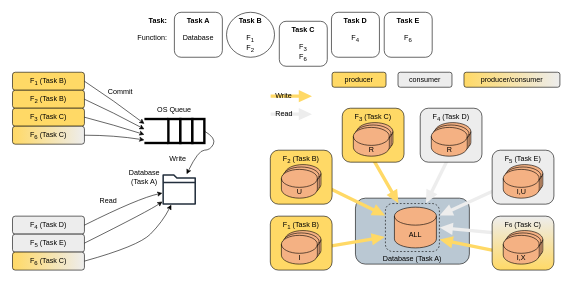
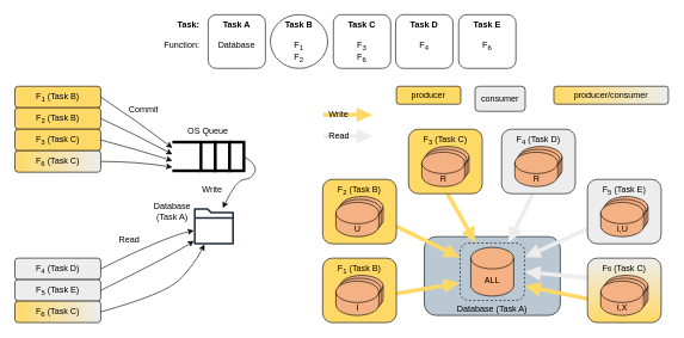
  <mxCell id="0" />
  <mxCell id="1" parent="0" />
  <mxCell id="2" value="F&lt;sub&gt;1&lt;/sub&gt; (Task B)" style="rounded=1;whiteSpace=wrap;html=1;fillColor=#ffd966;" parent="1" vertex="1"><mxGeometry y="120" width="120" height="30" as="geometry" x="20" /></mxCell>
  <mxCell id="3" value="F&lt;sub&gt;2&lt;/sub&gt; (Task B)" style="rounded=1;whiteSpace=wrap;html=1;fillColor=#ffd966;" parent="1" vertex="1"><mxGeometry y="150" width="120" height="30" as="geometry" x="20" /></mxCell>
  <mxCell id="4" value="F&lt;sub&gt;3&lt;/sub&gt; (Task C)" style="rounded=1;whiteSpace=wrap;html=1;fillColor=#ffd966;" parent="1" vertex="1"><mxGeometry y="180" width="120" height="30" as="geometry" x="20" /></mxCell>
  <mxCell id="5" value="F&lt;sub&gt;6&lt;/sub&gt; (Task C)" style="rounded=1;whiteSpace=wrap;html=1;fillColor=#ffd966;gradientColor=#ededed;gradientDirection=east;" parent="1" vertex="1"><mxGeometry y="210" width="120" height="30" as="geometry" x="20" /></mxCell>
  <mxCell id="6" value="F&lt;sub&gt;4&lt;/sub&gt; (Task D)" style="rounded=1;whiteSpace=wrap;html=1;fillColor=#ededed;gradientColor=none;gradientDirection=east;" parent="1" vertex="1"><mxGeometry y="360" width="120" height="30" as="geometry" x="20" /></mxCell>
  <mxCell id="7" value="F&lt;sub&gt;5&lt;/sub&gt; (Task E)" style="rounded=1;whiteSpace=wrap;html=1;fillColor=#ededed;gradientColor=none;gradientDirection=east;" parent="1" vertex="1"><mxGeometry y="390" width="120" height="30" as="geometry" x="20" /></mxCell>
  <mxCell id="8" value="F&lt;sub&gt;6&lt;/sub&gt; (Task C)" style="rounded=1;whiteSpace=wrap;html=1;fillColor=#ffd966;gradientColor=#ededed;gradientDirection=east;" parent="1" vertex="1"><mxGeometry y="420" width="120" height="30" as="geometry" x="20" /></mxCell>
  <mxCell id="9" value="" style="group;rounded=0;" parent="1" vertex="1" connectable="0"><mxGeometry x="240" y="198" width="100" height="40" as="geometry" /></mxCell>
  <mxCell id="10" value="" style="rounded=0;whiteSpace=wrap;html=1;strokeWidth=4;" parent="9" vertex="1"><mxGeometry x="40" width="20" height="40" as="geometry" /></mxCell>
  <mxCell id="11" value="" style="rounded=0;whiteSpace=wrap;html=1;strokeWidth=4;" parent="9" vertex="1"><mxGeometry x="60" width="20" height="40" as="geometry" /></mxCell>
  <mxCell id="12" value="" style="rounded=0;whiteSpace=wrap;html=1;strokeWidth=4;" parent="9" vertex="1"><mxGeometry x="80" width="20" height="40" as="geometry" /></mxCell>
  <mxCell id="13" value="" style="endArrow=none;html=1;rounded=0;entryX=0;entryY=0;entryDx=0;entryDy=0;strokeWidth=4;" parent="9" target="10" edge="1"><mxGeometry width="50" height="50" relative="1" as="geometry"><mxPoint as="sourcePoint" /><mxPoint x="30" y="10" as="targetPoint" /></mxGeometry></mxCell>
  <mxCell id="14" value="" style="endArrow=none;html=1;rounded=0;entryX=0;entryY=1;entryDx=0;entryDy=0;strokeWidth=4;" parent="9" target="10" edge="1"><mxGeometry width="50" height="50" relative="1" as="geometry"><mxPoint y="40" as="sourcePoint" /><mxPoint x="50" y="10" as="targetPoint" /></mxGeometry></mxCell>
  <mxCell id="15" value="" style="sketch=0;outlineConnect=0;fontColor=#232F3E;gradientColor=none;fillColor=#232F3D;strokeColor=none;dashed=0;verticalLabelPosition=bottom;verticalAlign=top;align=center;html=1;fontSize=12;fontStyle=0;aspect=fixed;pointerEvents=1;shape=mxgraph.aws4.folder;" parent="1" vertex="1"><mxGeometry x="270" y="290" width="56.03" height="51" as="geometry" /></mxCell>
  <mxCell id="16" value="" style="endArrow=classic;html=1;rounded=0;exitX=1;exitY=0.5;exitDx=0;exitDy=0;curved=1;" parent="1" source="6" target="15" edge="1"><mxGeometry width="50" height="50" relative="1" as="geometry"><mxPoint x="330" y="380" as="sourcePoint" /><mxPoint x="282" y="292" as="targetPoint" /><Array as="points"><mxPoint x="230" y="330" /></Array></mxGeometry></mxCell>
  <mxCell id="17" value="" style="endArrow=classic;html=1;rounded=0;exitX=1;exitY=0.5;exitDx=0;exitDy=0;curved=1;" parent="1" source="7" target="15" edge="1"><mxGeometry width="50" height="50" relative="1" as="geometry"><mxPoint x="150" y="328" as="sourcePoint" /><mxPoint x="300" y="292" as="targetPoint" /><Array as="points"><mxPoint x="250" y="350" /></Array></mxGeometry></mxCell>
  <mxCell id="18" value="" style="endArrow=classic;html=1;rounded=0;exitX=1;exitY=0.5;exitDx=0;exitDy=0;curved=1;" parent="1" source="8" target="15" edge="1"><mxGeometry width="50" height="50" relative="1" as="geometry"><mxPoint x="150" y="358" as="sourcePoint" /><mxPoint x="320" y="292" as="targetPoint" /><Array as="points"><mxPoint x="230" y="410" /><mxPoint x="270" y="370" /></Array></mxGeometry></mxCell>
  <mxCell id="19" value="" style="endArrow=classic;html=1;rounded=0;curved=1;exitX=1;exitY=0.5;exitDx=0;exitDy=0;" parent="1" source="12" target="15" edge="1"><mxGeometry width="50" height="50" relative="1" as="geometry"><mxPoint x="350" y="210" as="sourcePoint" /><mxPoint x="430" y="210" as="targetPoint" /><Array as="points"><mxPoint x="360" y="230" /><mxPoint x="350" y="250" /><mxPoint x="330" y="250" /></Array></mxGeometry></mxCell>
  <mxCell id="20" value="Write" style="text;html=1;align=center;verticalAlign=middle;whiteSpace=wrap;rounded=0;" parent="1" vertex="1"><mxGeometry x="266.03" y="250" width="60" height="30" as="geometry" /></mxCell>
  <mxCell id="21" value="" style="endArrow=classic;html=1;rounded=0;exitX=1;exitY=0.5;exitDx=0;exitDy=0;curved=1;" parent="1" source="2" edge="1"><mxGeometry width="50" height="50" relative="1" as="geometry"><mxPoint x="140" y="143" as="sourcePoint" /><mxPoint x="240" y="206" as="targetPoint" /><Array as="points"><mxPoint x="190" y="168" /></Array></mxGeometry></mxCell>
  <mxCell id="22" value="" style="endArrow=classic;html=1;rounded=0;exitX=1;exitY=0.5;exitDx=0;exitDy=0;curved=1;" parent="1" source="3" edge="1"><mxGeometry width="50" height="50" relative="1" as="geometry"><mxPoint x="140" y="173" as="sourcePoint" /><mxPoint x="240" y="215" as="targetPoint" /><Array as="points"><mxPoint x="190" y="188" /></Array></mxGeometry></mxCell>
  <mxCell id="23" value="" style="endArrow=classic;html=1;rounded=0;exitX=1;exitY=0.5;exitDx=0;exitDy=0;curved=1;" parent="1" source="4" edge="1"><mxGeometry width="50" height="50" relative="1" as="geometry"><mxPoint x="140" y="203" as="sourcePoint" /><mxPoint x="240" y="224" as="targetPoint" /><Array as="points"><mxPoint x="190" y="208" /></Array></mxGeometry></mxCell>
  <mxCell id="24" value="" style="endArrow=classic;html=1;rounded=0;exitX=1;exitY=0.5;exitDx=0;exitDy=0;curved=1;" parent="1" source="5" edge="1"><mxGeometry width="50" height="50" relative="1" as="geometry"><mxPoint x="200" y="290" as="sourcePoint" /><mxPoint x="240" y="233" as="targetPoint" /><Array as="points"><mxPoint x="190" y="225" /></Array></mxGeometry></mxCell>
  <mxCell id="25" value="OS Queue" style="text;html=1;align=center;verticalAlign=middle;whiteSpace=wrap;rounded=0;" parent="1" vertex="1"><mxGeometry x="260" y="168" width="60" height="30" as="geometry" /></mxCell>
  <mxCell id="26" value="Commit" style="text;html=1;align=center;verticalAlign=middle;whiteSpace=wrap;rounded=0;" parent="1" vertex="1"><mxGeometry x="170" y="138" width="60" height="30" as="geometry" /></mxCell>
  <mxCell id="27" value="Database&lt;div&gt;(Task A)&lt;/div&gt;" style="text;html=1;align=center;verticalAlign=middle;whiteSpace=wrap;rounded=0;" parent="1" vertex="1"><mxGeometry x="210" y="280" width="60" height="30" as="geometry" /></mxCell>
  <mxCell id="28" value="Read" style="text;html=1;align=center;verticalAlign=middle;whiteSpace=wrap;rounded=0;" parent="1" vertex="1"><mxGeometry x="150" y="320" width="60" height="30" as="geometry" /></mxCell>
  <mxCell id="29" value="producer" style="rounded=1;whiteSpace=wrap;html=1;fillColor=#ffd966;" parent="1" vertex="1"><mxGeometry x="553" y="120" width="90" height="25" as="geometry" /></mxCell>
- <mxCell id="30" value="consumer" style="rounded=1;whiteSpace=wrap;html=1;fillColor=#ededed;" parent="1" vertex="1"><mxGeometry x="663" y="120" width="90" height="25" as="geometry" /></mxCell>
+ <mxCell id="30" value="consumer" style="rounded=1;whiteSpace=wrap;html=1;fillColor=#ededed;" parent="1" vertex="1"><mxGeometry x="663" y="120" width="70" height="35" as="geometry" /></mxCell>
  <mxCell id="31" value="producer/consumer" style="rounded=1;whiteSpace=wrap;html=1;fillColor=#ededed;gradientColor=#ffd966;gradientDirection=west;" parent="1" vertex="1"><mxGeometry x="773" y="120" width="160" height="25" as="geometry" /></mxCell>
  <mxCell id="32" value="" style="shape=flexArrow;endArrow=classic;html=1;rounded=0;width=5.6;endSize=7;endWidth=13.76;fillColor=#ffd966;strokeColor=none;" parent="1" edge="1"><mxGeometry width="50" height="50" relative="1" as="geometry"><mxPoint x="450" y="159.92" as="sourcePoint" /><mxPoint x="520" y="159.92" as="targetPoint" /></mxGeometry></mxCell>
  <mxCell id="33" value="&amp;nbsp; Write" style="text;html=1;align=left;verticalAlign=middle;whiteSpace=wrap;rounded=0;" parent="1" vertex="1"><mxGeometry x="450" y="145" width="70" height="30" as="geometry" /></mxCell>
  <mxCell id="34" value="" style="shape=flexArrow;endArrow=classic;html=1;rounded=0;width=5.6;endSize=7;endWidth=13.76;fillColor=#ededed;strokeColor=none;" parent="1" edge="1"><mxGeometry width="50" height="50" relative="1" as="geometry"><mxPoint x="450" y="189.88" as="sourcePoint" /><mxPoint x="520" y="189.88" as="targetPoint" /></mxGeometry></mxCell>
  <mxCell id="35" value="&amp;nbsp; Read" style="text;html=1;align=left;verticalAlign=middle;whiteSpace=wrap;rounded=0;" parent="1" vertex="1"><mxGeometry x="450" y="175" width="70" height="30" as="geometry" /></mxCell>
  <mxCell id="36" value="Database (Task A)" style="rounded=1;whiteSpace=wrap;html=1;fillColor=#bac8d3;strokeColor=#000000;verticalAlign=bottom;" parent="1" vertex="1"><mxGeometry x="592" y="330" width="190" height="110" as="geometry" /></mxCell>
- <mxCell id="37" value="ALL" style="shape=cylinder3;whiteSpace=wrap;html=1;boundedLbl=1;backgroundOutline=1;size=15;fillColor=#f4b183;" parent="1" vertex="1"><mxGeometry x="657" y="345" width="70" height="68" as="geometry" /></mxCell>
+ <mxCell id="37" value="ALL" style="shape=cylinder3;whiteSpace=wrap;html=1;boundedLbl=1;backgroundOutline=1;size=15;fillColor=#f4b183;" parent="1" vertex="1"><mxGeometry x="657" y="345" width="60" height="68" as="geometry" /></mxCell>
  <mxCell id="38" value="" style="rounded=1;whiteSpace=wrap;html=1;fillColor=none;dashed=1;" parent="1" vertex="1"><mxGeometry x="642" y="339" width="90" height="80" as="geometry" /></mxCell>
  <mxCell id="39" value="" style="shape=flexArrow;endArrow=classic;html=1;rounded=0;width=5.6;endSize=7;endWidth=13.76;fillColor=#ffd966;strokeColor=none;exitX=0.947;exitY=0.535;exitDx=0;exitDy=0;entryX=0;entryY=0.25;entryDx=0;entryDy=0;exitPerimeter=0;" parent="1" source="46" target="38" edge="1"><mxGeometry width="50" height="50" relative="1" as="geometry"><mxPoint x="540" y="304.21" as="sourcePoint" /><mxPoint x="629" y="360.001" as="targetPoint" /></mxGeometry></mxCell>
  <mxCell id="40" value="" style="shape=flexArrow;endArrow=classic;html=1;rounded=0;width=5.6;endSize=7;endWidth=13.76;fillColor=#ededed;strokeColor=none;exitX=0.5;exitY=1;exitDx=0;exitDy=0;exitPerimeter=0;entryX=0.75;entryY=0;entryDx=0;entryDy=0;" parent="1" source="66" target="38" edge="1"><mxGeometry width="50" height="50" relative="1" as="geometry"><mxPoint x="673" y="310" as="sourcePoint" /><mxPoint x="743" y="310" as="targetPoint" /></mxGeometry></mxCell>
  <mxCell id="41" value="" style="shape=flexArrow;endArrow=classic;html=1;rounded=0;width=5.6;endSize=7;endWidth=13.76;fillColor=#ffd966;strokeColor=none;entryX=-0.007;entryY=0.696;entryDx=0;entryDy=0;entryPerimeter=0;exitX=0.953;exitY=0.604;exitDx=0;exitDy=0;exitPerimeter=0;" parent="1" source="51" target="38" edge="1"><mxGeometry width="50" height="50" relative="1" as="geometry"><mxPoint x="540" y="399.744" as="sourcePoint" /><mxPoint x="629.36" y="390" as="targetPoint" /></mxGeometry></mxCell>
  <mxCell id="42" value="" style="group" parent="1" vertex="1" connectable="0"><mxGeometry x="450" y="250" width="103" height="90" as="geometry" /></mxCell>
  <mxCell id="43" value="F&lt;sub&gt;2&lt;/sub&gt;&amp;nbsp;(Task B)" style="rounded=1;whiteSpace=wrap;html=1;fillColor=#ffd966;verticalAlign=top;" parent="42" vertex="1"><mxGeometry width="103" height="90" as="geometry" /></mxCell>
  <mxCell id="44" value="" style="group" parent="42" vertex="1" connectable="0"><mxGeometry x="18.5" y="24" width="66" height="56" as="geometry" /></mxCell>
  <mxCell id="45" value="" style="shape=cylinder3;whiteSpace=wrap;html=1;boundedLbl=1;backgroundOutline=1;size=15;fillColor=#f4b183;" parent="44" vertex="1"><mxGeometry x="6" width="60" height="48" as="geometry" /></mxCell>
  <mxCell id="46" value="" style="shape=cylinder3;whiteSpace=wrap;html=1;boundedLbl=1;backgroundOutline=1;size=15;fillColor=#f4b183;" parent="44" vertex="1"><mxGeometry x="3" y="4" width="60" height="48" as="geometry" /></mxCell>
  <mxCell id="47" value="U" style="shape=cylinder3;whiteSpace=wrap;html=1;boundedLbl=1;backgroundOutline=1;size=15;fillColor=#f4b183;" parent="44" vertex="1"><mxGeometry y="8" width="60" height="48" as="geometry" /></mxCell>
  <mxCell id="48" value="" style="group" parent="1" vertex="1" connectable="0"><mxGeometry x="450" y="360" width="103" height="90" as="geometry" /></mxCell>
  <mxCell id="49" value="F&lt;sub&gt;1&lt;/sub&gt;&amp;nbsp;(Task B)" style="rounded=1;whiteSpace=wrap;html=1;fillColor=#ffd966;verticalAlign=top;" parent="48" vertex="1"><mxGeometry width="103" height="90" as="geometry" /></mxCell>
  <mxCell id="50" value="" style="group" parent="48" vertex="1" connectable="0"><mxGeometry x="18.5" y="24" width="66" height="56" as="geometry" /></mxCell>
  <mxCell id="51" value="" style="shape=cylinder3;whiteSpace=wrap;html=1;boundedLbl=1;backgroundOutline=1;size=15;fillColor=#f4b183;" parent="50" vertex="1"><mxGeometry x="6" width="60" height="48" as="geometry" /></mxCell>
  <mxCell id="52" value="" style="shape=cylinder3;whiteSpace=wrap;html=1;boundedLbl=1;backgroundOutline=1;size=15;fillColor=#f4b183;" parent="50" vertex="1"><mxGeometry x="3" y="4" width="60" height="48" as="geometry" /></mxCell>
  <mxCell id="53" value="I" style="shape=cylinder3;whiteSpace=wrap;html=1;boundedLbl=1;backgroundOutline=1;size=15;fillColor=#f4b183;" parent="50" vertex="1"><mxGeometry y="8" width="60" height="48" as="geometry" /></mxCell>
  <mxCell id="54" value="" style="shape=flexArrow;endArrow=classic;html=1;rounded=0;width=5.6;endSize=7;endWidth=13.76;fillColor=#ffd966;strokeColor=none;exitX=0.5;exitY=1;exitDx=0;exitDy=0;exitPerimeter=0;" parent="1" source="60" target="38" edge="1"><mxGeometry width="50" height="50" relative="1" as="geometry"><mxPoint x="538" y="314" as="sourcePoint" /><mxPoint x="652" y="369" as="targetPoint" /></mxGeometry></mxCell>
  <mxCell id="55" value="" style="group" parent="1" vertex="1" connectable="0"><mxGeometry x="570" y="180" width="103" height="90" as="geometry" /></mxCell>
  <mxCell id="56" value="F&lt;sub&gt;3&lt;/sub&gt;&amp;nbsp;(Task C)" style="rounded=1;whiteSpace=wrap;html=1;fillColor=#ffd966;verticalAlign=top;" parent="55" vertex="1"><mxGeometry width="103" height="90" as="geometry" /></mxCell>
  <mxCell id="57" value="" style="group" parent="55" vertex="1" connectable="0"><mxGeometry x="18.5" y="24" width="66" height="56" as="geometry" /></mxCell>
  <mxCell id="58" value="" style="shape=cylinder3;whiteSpace=wrap;html=1;boundedLbl=1;backgroundOutline=1;size=15;fillColor=#f4b183;" parent="57" vertex="1"><mxGeometry x="6" width="60" height="48" as="geometry" /></mxCell>
  <mxCell id="59" value="" style="shape=cylinder3;whiteSpace=wrap;html=1;boundedLbl=1;backgroundOutline=1;size=15;fillColor=#f4b183;" parent="57" vertex="1"><mxGeometry x="3" y="4" width="60" height="48" as="geometry" /></mxCell>
  <mxCell id="60" value="R" style="shape=cylinder3;whiteSpace=wrap;html=1;boundedLbl=1;backgroundOutline=1;size=15;fillColor=#f4b183;" parent="57" vertex="1"><mxGeometry y="8" width="60" height="48" as="geometry" /></mxCell>
  <mxCell id="61" value="" style="group" parent="1" vertex="1" connectable="0"><mxGeometry x="700" y="180" width="103" height="90" as="geometry" /></mxCell>
  <mxCell id="62" value="F&lt;sub&gt;4&lt;/sub&gt;&amp;nbsp;(Task D)" style="rounded=1;whiteSpace=wrap;html=1;fillColor=#ededed;verticalAlign=top;" parent="61" vertex="1"><mxGeometry width="103" height="90" as="geometry" /></mxCell>
  <mxCell id="63" value="" style="group" parent="61" vertex="1" connectable="0"><mxGeometry x="18.5" y="24" width="66" height="56" as="geometry" /></mxCell>
  <mxCell id="64" value="" style="shape=cylinder3;whiteSpace=wrap;html=1;boundedLbl=1;backgroundOutline=1;size=15;fillColor=#f4b183;" parent="63" vertex="1"><mxGeometry x="6" width="60" height="48" as="geometry" /></mxCell>
  <mxCell id="65" value="" style="shape=cylinder3;whiteSpace=wrap;html=1;boundedLbl=1;backgroundOutline=1;size=15;fillColor=#f4b183;" parent="63" vertex="1"><mxGeometry x="3" y="4" width="60" height="48" as="geometry" /></mxCell>
  <mxCell id="66" value="R" style="shape=cylinder3;whiteSpace=wrap;html=1;boundedLbl=1;backgroundOutline=1;size=15;fillColor=#f4b183;" parent="63" vertex="1"><mxGeometry y="8" width="60" height="48" as="geometry" /></mxCell>
  <mxCell id="67" value="" style="shape=flexArrow;endArrow=classic;html=1;rounded=0;width=5.6;endSize=7;endWidth=13.76;fillColor=#ededed;strokeColor=none;exitX=0;exitY=0;exitDx=0;exitDy=28.5;exitPerimeter=0;entryX=1;entryY=0.25;entryDx=0;entryDy=0;" parent="1" source="73" target="38" edge="1"><mxGeometry width="50" height="50" relative="1" as="geometry"><mxPoint x="759" y="270" as="sourcePoint" /><mxPoint x="720" y="349" as="targetPoint" /></mxGeometry></mxCell>
  <mxCell id="68" value="" style="group" parent="1" vertex="1" connectable="0"><mxGeometry x="820" y="250" width="103" height="90" as="geometry" /></mxCell>
  <mxCell id="69" value="F&lt;sub&gt;5&lt;/sub&gt;&amp;nbsp;(Task E)" style="rounded=1;whiteSpace=wrap;html=1;fillColor=#ededed;verticalAlign=top;" parent="68" vertex="1"><mxGeometry width="103" height="90" as="geometry" /></mxCell>
  <mxCell id="70" value="" style="group" parent="68" vertex="1" connectable="0"><mxGeometry x="18.5" y="24" width="66" height="56" as="geometry" /></mxCell>
  <mxCell id="71" value="" style="shape=cylinder3;whiteSpace=wrap;html=1;boundedLbl=1;backgroundOutline=1;size=15;fillColor=#f4b183;" parent="70" vertex="1"><mxGeometry x="6" width="60" height="48" as="geometry" /></mxCell>
  <mxCell id="72" value="" style="shape=cylinder3;whiteSpace=wrap;html=1;boundedLbl=1;backgroundOutline=1;size=15;fillColor=#f4b183;" parent="70" vertex="1"><mxGeometry x="3" y="4" width="60" height="48" as="geometry" /></mxCell>
  <mxCell id="73" value="I,U" style="shape=cylinder3;whiteSpace=wrap;html=1;boundedLbl=1;backgroundOutline=1;size=15;fillColor=#f4b183;" parent="70" vertex="1"><mxGeometry y="8" width="60" height="48" as="geometry" /></mxCell>
  <mxCell id="74" value="" style="shape=flexArrow;endArrow=classic;html=1;rounded=0;width=5.6;endSize=7;endWidth=13.76;fillColor=#ededed;strokeColor=none;exitX=0.5;exitY=0;exitDx=0;exitDy=0;exitPerimeter=0;entryX=1;entryY=0.5;entryDx=0;entryDy=0;" parent="1" source="81" target="38" edge="1"><mxGeometry width="50" height="50" relative="1" as="geometry"><mxPoint x="849" y="321" as="sourcePoint" /><mxPoint x="742" y="369" as="targetPoint" /></mxGeometry></mxCell>
  <mxCell id="75" value="" style="shape=flexArrow;endArrow=classic;html=1;rounded=0;width=5.6;endSize=7;endWidth=13.76;fillColor=#ffd966;strokeColor=none;exitX=0;exitY=0;exitDx=0;exitDy=28.5;exitPerimeter=0;entryX=1;entryY=0.75;entryDx=0;entryDy=0;" parent="1" source="81" target="38" edge="1"><mxGeometry width="50" height="50" relative="1" as="geometry"><mxPoint x="629" y="270" as="sourcePoint" /><mxPoint x="674" y="349" as="targetPoint" /></mxGeometry></mxCell>
  <mxCell id="76" value="" style="group" parent="1" vertex="1" connectable="0"><mxGeometry x="820" y="360" width="103" height="90" as="geometry" /></mxCell>
  <mxCell id="77" value="F&lt;span style=&quot;font-size: 10px;&quot;&gt;6&lt;/span&gt;&amp;nbsp;(Task C)" style="rounded=1;whiteSpace=wrap;html=1;fillColor=#ededed;verticalAlign=top;gradientColor=#ffd966;gradientDirection=south;" parent="76" vertex="1"><mxGeometry width="103" height="90" as="geometry" /></mxCell>
  <mxCell id="78" value="" style="group" parent="76" vertex="1" connectable="0"><mxGeometry x="18.5" y="24" width="66" height="56" as="geometry" /></mxCell>
  <mxCell id="79" value="" style="shape=cylinder3;whiteSpace=wrap;html=1;boundedLbl=1;backgroundOutline=1;size=15;fillColor=#f4b183;" parent="78" vertex="1"><mxGeometry x="6" width="60" height="48" as="geometry" /></mxCell>
  <mxCell id="80" value="" style="shape=cylinder3;whiteSpace=wrap;html=1;boundedLbl=1;backgroundOutline=1;size=15;fillColor=#f4b183;" parent="78" vertex="1"><mxGeometry x="3" y="4" width="60" height="48" as="geometry" /></mxCell>
  <mxCell id="81" value="I,X" style="shape=cylinder3;whiteSpace=wrap;html=1;boundedLbl=1;backgroundOutline=1;size=15;fillColor=#f4b183;" parent="78" vertex="1"><mxGeometry y="8" width="60" height="48" as="geometry" /></mxCell>
  <mxCell id="82" value="&lt;b&gt;Task A&lt;/b&gt;&lt;div&gt;&lt;br&gt;&lt;/div&gt;&lt;div&gt;Database&lt;br&gt;&lt;/div&gt;&lt;div&gt;&lt;br&gt;&lt;/div&gt;" style="rounded=1;whiteSpace=wrap;html=1;verticalAlign=top;" vertex="1" parent="1"><mxGeometry x="290" width="80" height="75" as="geometry" y="20" /></mxCell>
  <mxCell id="83" value="&lt;b&gt;Task B&lt;/b&gt;&lt;div&gt;&lt;br&gt;&lt;/div&gt;&lt;div&gt;F&lt;sub&gt;1&lt;/sub&gt;&lt;/div&gt;&lt;div&gt;F&lt;sub&gt;2&lt;/sub&gt;&lt;/div&gt;" style="ellipse;whiteSpace=wrap;html=1;verticalAlign=top;" vertex="1" parent="1"><mxGeometry x="377" width="80" height="75" as="geometry" y="20" /></mxCell>
- <mxCell id="84" value="&lt;b&gt;Task C&lt;/b&gt;&lt;div&gt;&lt;br&gt;&lt;/div&gt;&lt;div&gt;F&lt;sub&gt;3&lt;/sub&gt;&lt;/div&gt;&lt;div&gt;F&lt;sub&gt;6&lt;/sub&gt;&lt;br&gt;&lt;/div&gt;" style="rounded=1;whiteSpace=wrap;html=1;verticalAlign=top;" vertex="1" parent="1"><mxGeometry x="465" y="35" width="80" height="75" as="geometry" /></mxCell>
+ <mxCell id="84" value="&lt;b&gt;Task C&lt;/b&gt;&lt;div&gt;&lt;br&gt;&lt;/div&gt;&lt;div&gt;F&lt;sub&gt;3&lt;/sub&gt;&lt;/div&gt;&lt;div&gt;F&lt;sub&gt;6&lt;/sub&gt;&lt;br&gt;&lt;/div&gt;" style="rounded=1;whiteSpace=wrap;html=1;verticalAlign=top;" vertex="1" parent="1"><mxGeometry x="465" width="80" height="75" as="geometry" y="20" /></mxCell>
  <mxCell id="85" value="&lt;b&gt;Task D&lt;/b&gt;&lt;div&gt;&lt;br&gt;&lt;/div&gt;&lt;div&gt;F&lt;sub&gt;4&lt;/sub&gt;&lt;br&gt;&lt;/div&gt;&lt;div&gt;&lt;sub&gt;&lt;br&gt;&lt;/sub&gt;&lt;/div&gt;" style="rounded=1;whiteSpace=wrap;html=1;verticalAlign=top;" vertex="1" parent="1"><mxGeometry x="552" width="80" height="75" as="geometry" y="20" /></mxCell>
  <mxCell id="86" value="&lt;b&gt;Task E&lt;/b&gt;&lt;div&gt;&lt;br&gt;&lt;/div&gt;&lt;div&gt;F&lt;sub&gt;6&lt;/sub&gt;&lt;br&gt;&lt;/div&gt;&lt;div&gt;&lt;br&gt;&lt;/div&gt;" style="rounded=1;whiteSpace=wrap;html=1;verticalAlign=top;" vertex="1" parent="1"><mxGeometry x="640" width="80" height="75" as="geometry" y="20" /></mxCell>
  <mxCell id="87" value="&lt;b&gt;Task:&lt;/b&gt;&lt;div&gt;&lt;br&gt;&lt;/div&gt;&lt;div&gt;Function:&lt;br&gt;&lt;/div&gt;&lt;div&gt;&lt;br&gt;&lt;/div&gt;" style="rounded=1;whiteSpace=wrap;html=1;verticalAlign=top;strokeWidth=1;strokeColor=none;fillColor=none;align=right;" vertex="1" parent="1"><mxGeometry x="220" width="60" height="75" as="geometry" y="20" /></mxCell>
